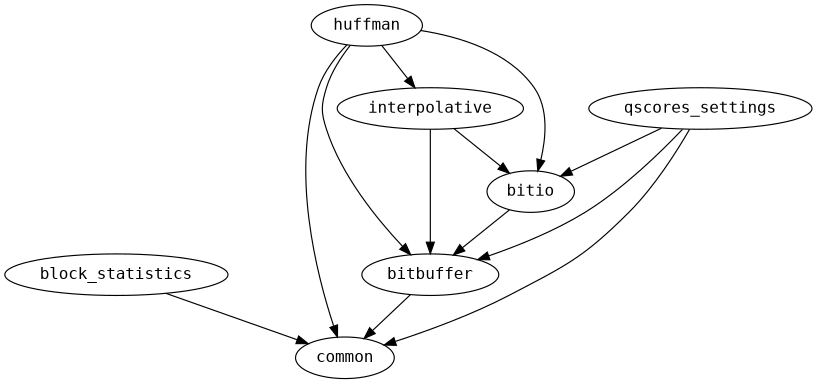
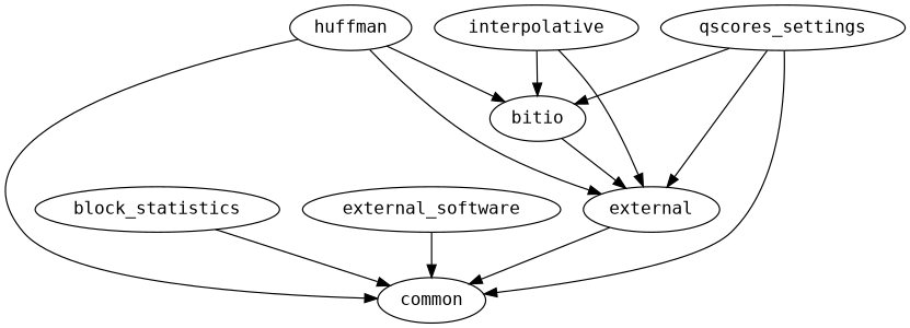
  digraph {
    fontname="DejaVu Sans Mono"
    node [fontname="DejaVu Sans Mono"]
    edge [fontname="DejaVu Sans Mono"]
-   bitbuffer
+   bitbuffer [label=external]
    common
    bitio
    block_statistics
+   external_software
    huffman
    interpolative
    qscores_settings
    bitbuffer -> common
    bitio -> bitbuffer
    block_statistics -> common
+   external_software -> common
    huffman -> bitbuffer
    huffman -> common
    huffman -> bitio
-   huffman -> interpolative
    interpolative -> bitbuffer
    interpolative -> bitio
    qscores_settings -> bitbuffer
    qscores_settings -> common
    qscores_settings -> bitio
  }
